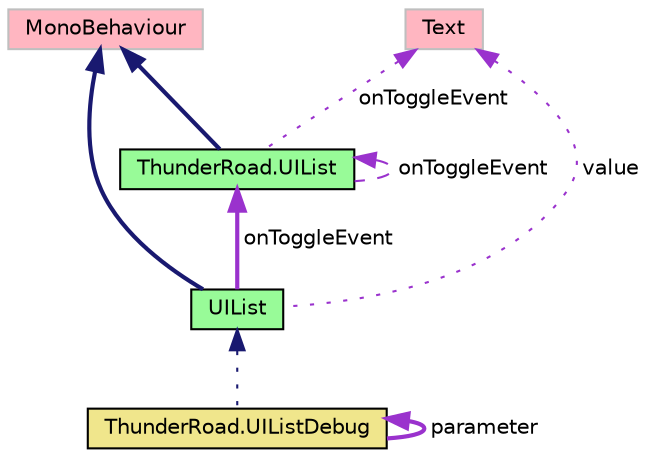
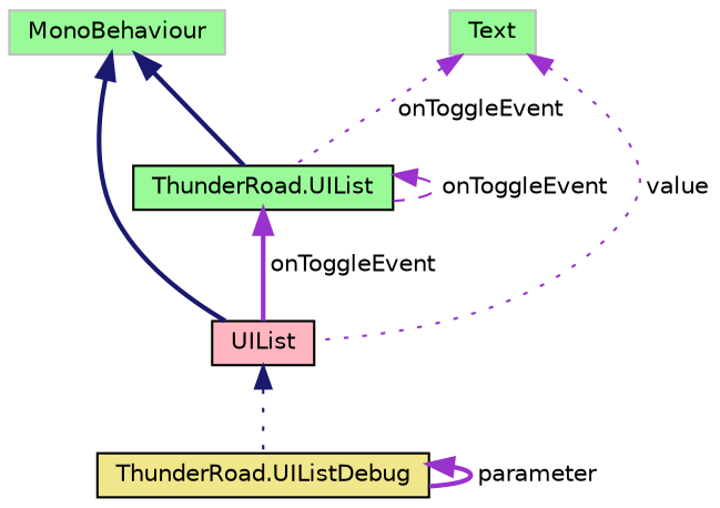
  digraph {
    node [color=black fillcolor=lightpink fontname=Helvetica fontsize=10 shape=record style=filled]
    edge [color=darkorchid3 dir=back fontname=Helvetica fontsize=10 labelfontname=Helvetica labelfontsize=10 style=bold]
    n1 [fillcolor=khaki fontcolor=black height=0.2 label="ThunderRoad.UIListDebug" width=0.4]
-   n2 [fillcolor=palegreen height=0.2 label=UIList width=0.4]
-   n3 [color=grey75 height=0.2 label=MonoBehaviour width=0.4]
+   n2 [height=0.2 label=UIList width=0.4]
+   n3 [color=grey75 fillcolor=palegreen height=0.2 label=MonoBehaviour width=0.4]
    n4 [fillcolor=palegreen height=0.2 label="ThunderRoad.UIList" width=0.4]
-   n5 [color=grey75 height=0.2 label=Text width=0.4]
+   n5 [color=grey75 fillcolor=palegreen height=0.2 label=Text width=0.4]
    n1 -> n1 [label=" parameter"]
    n2 -> n1 [color=midnightblue style=dotted]
    n3 -> n2 [color=midnightblue]
    n3 -> n4 [color=midnightblue]
    n4 -> n2 [label=" onToggleEvent"]
    n4 -> n4 [label=" onToggleEvent" style=dashed]
    n5 -> n2 [label=" value" style=dotted]
    n5 -> n4 [label=" onToggleEvent" style=dotted]
  }
